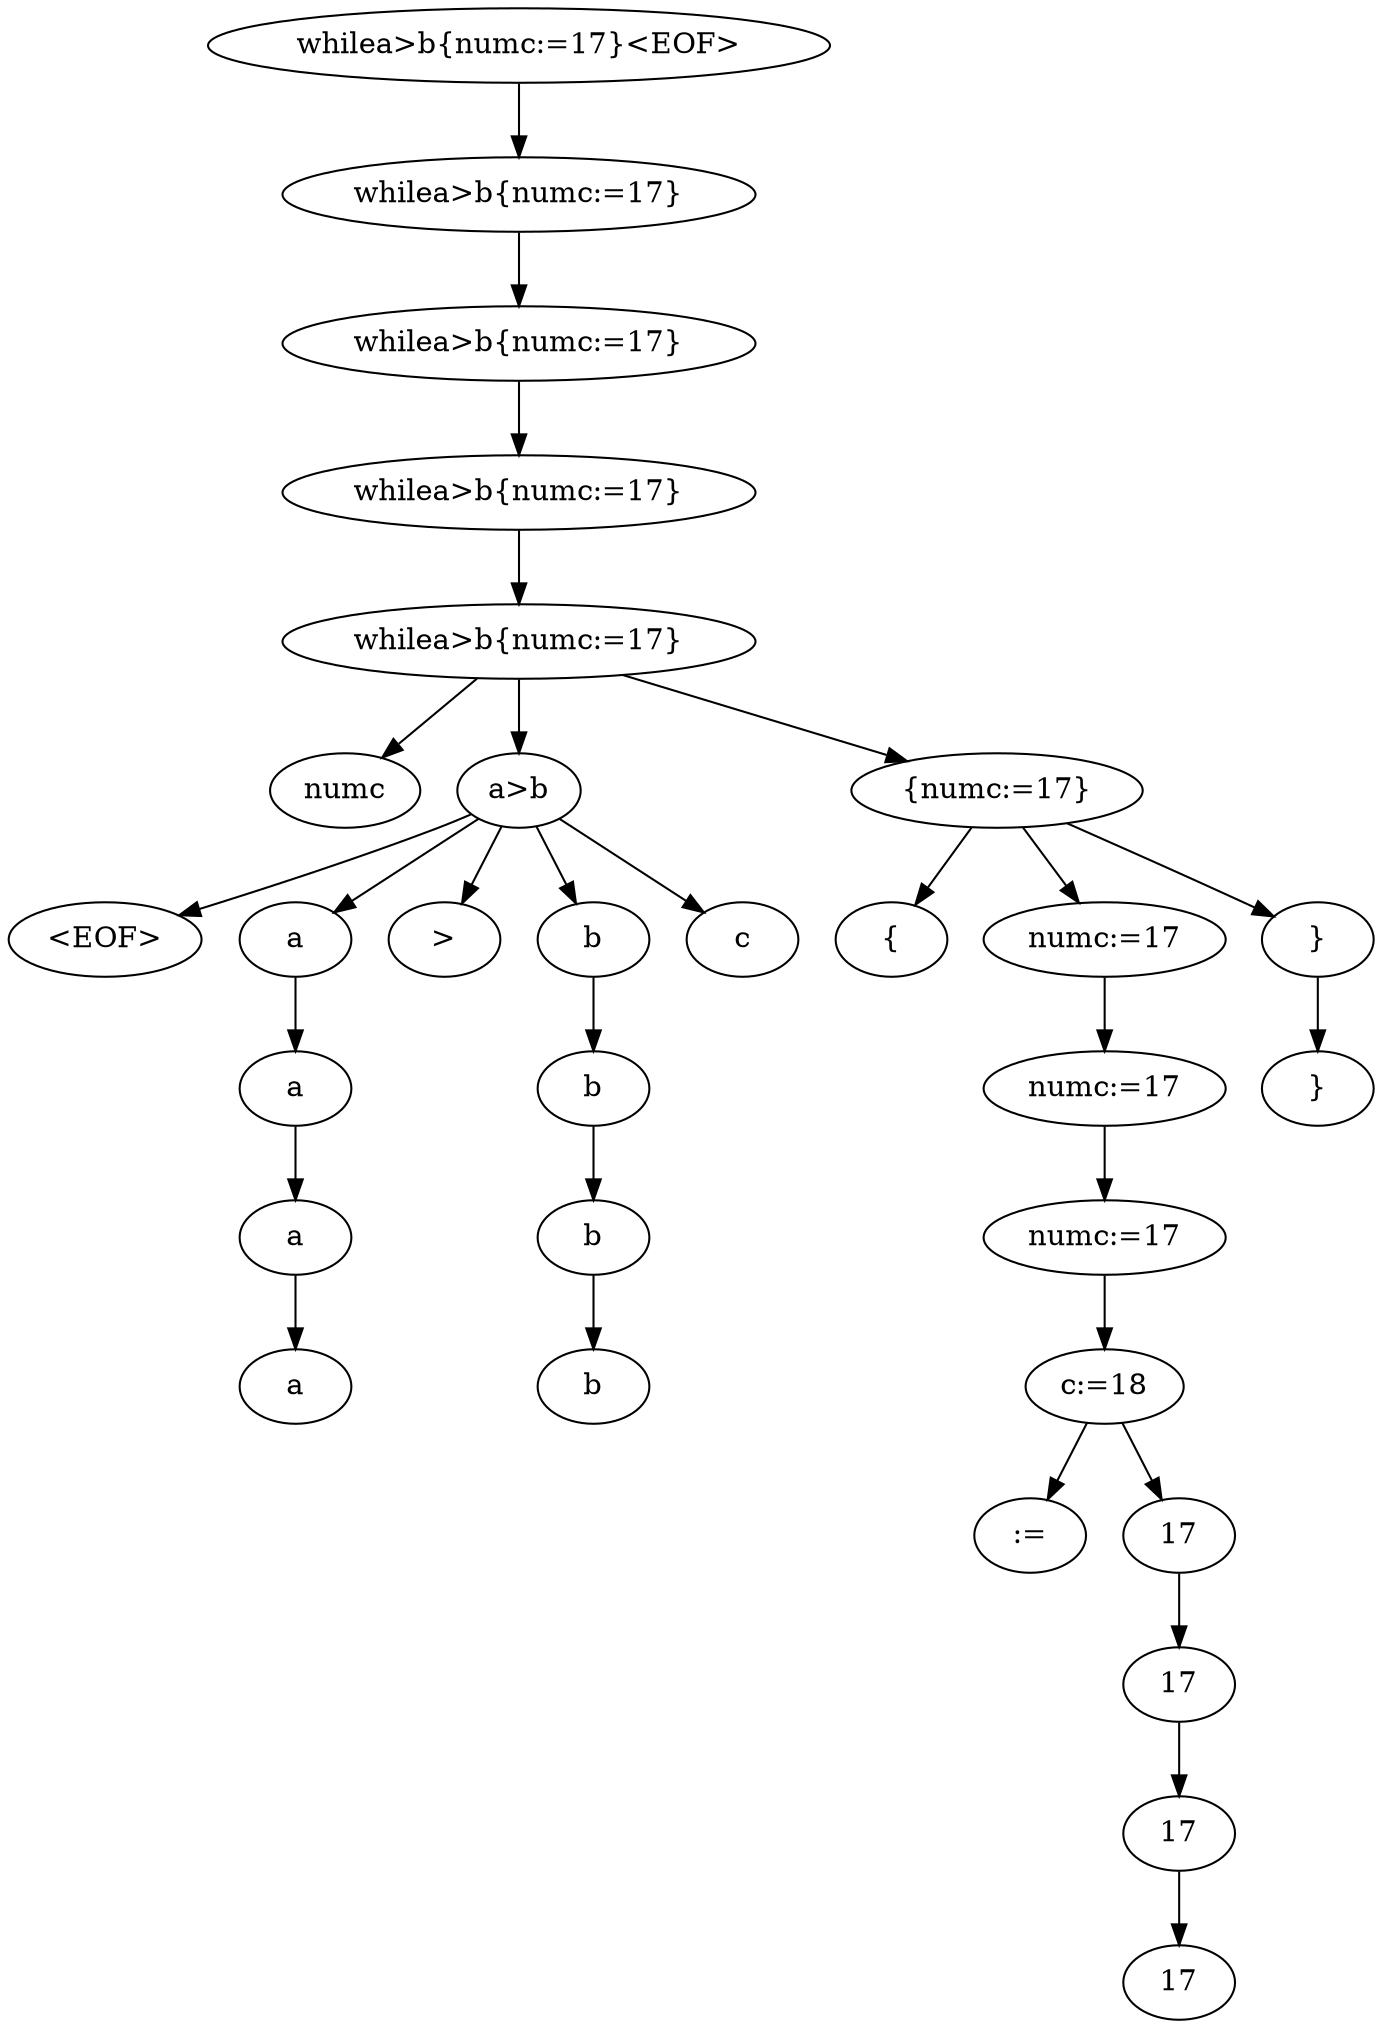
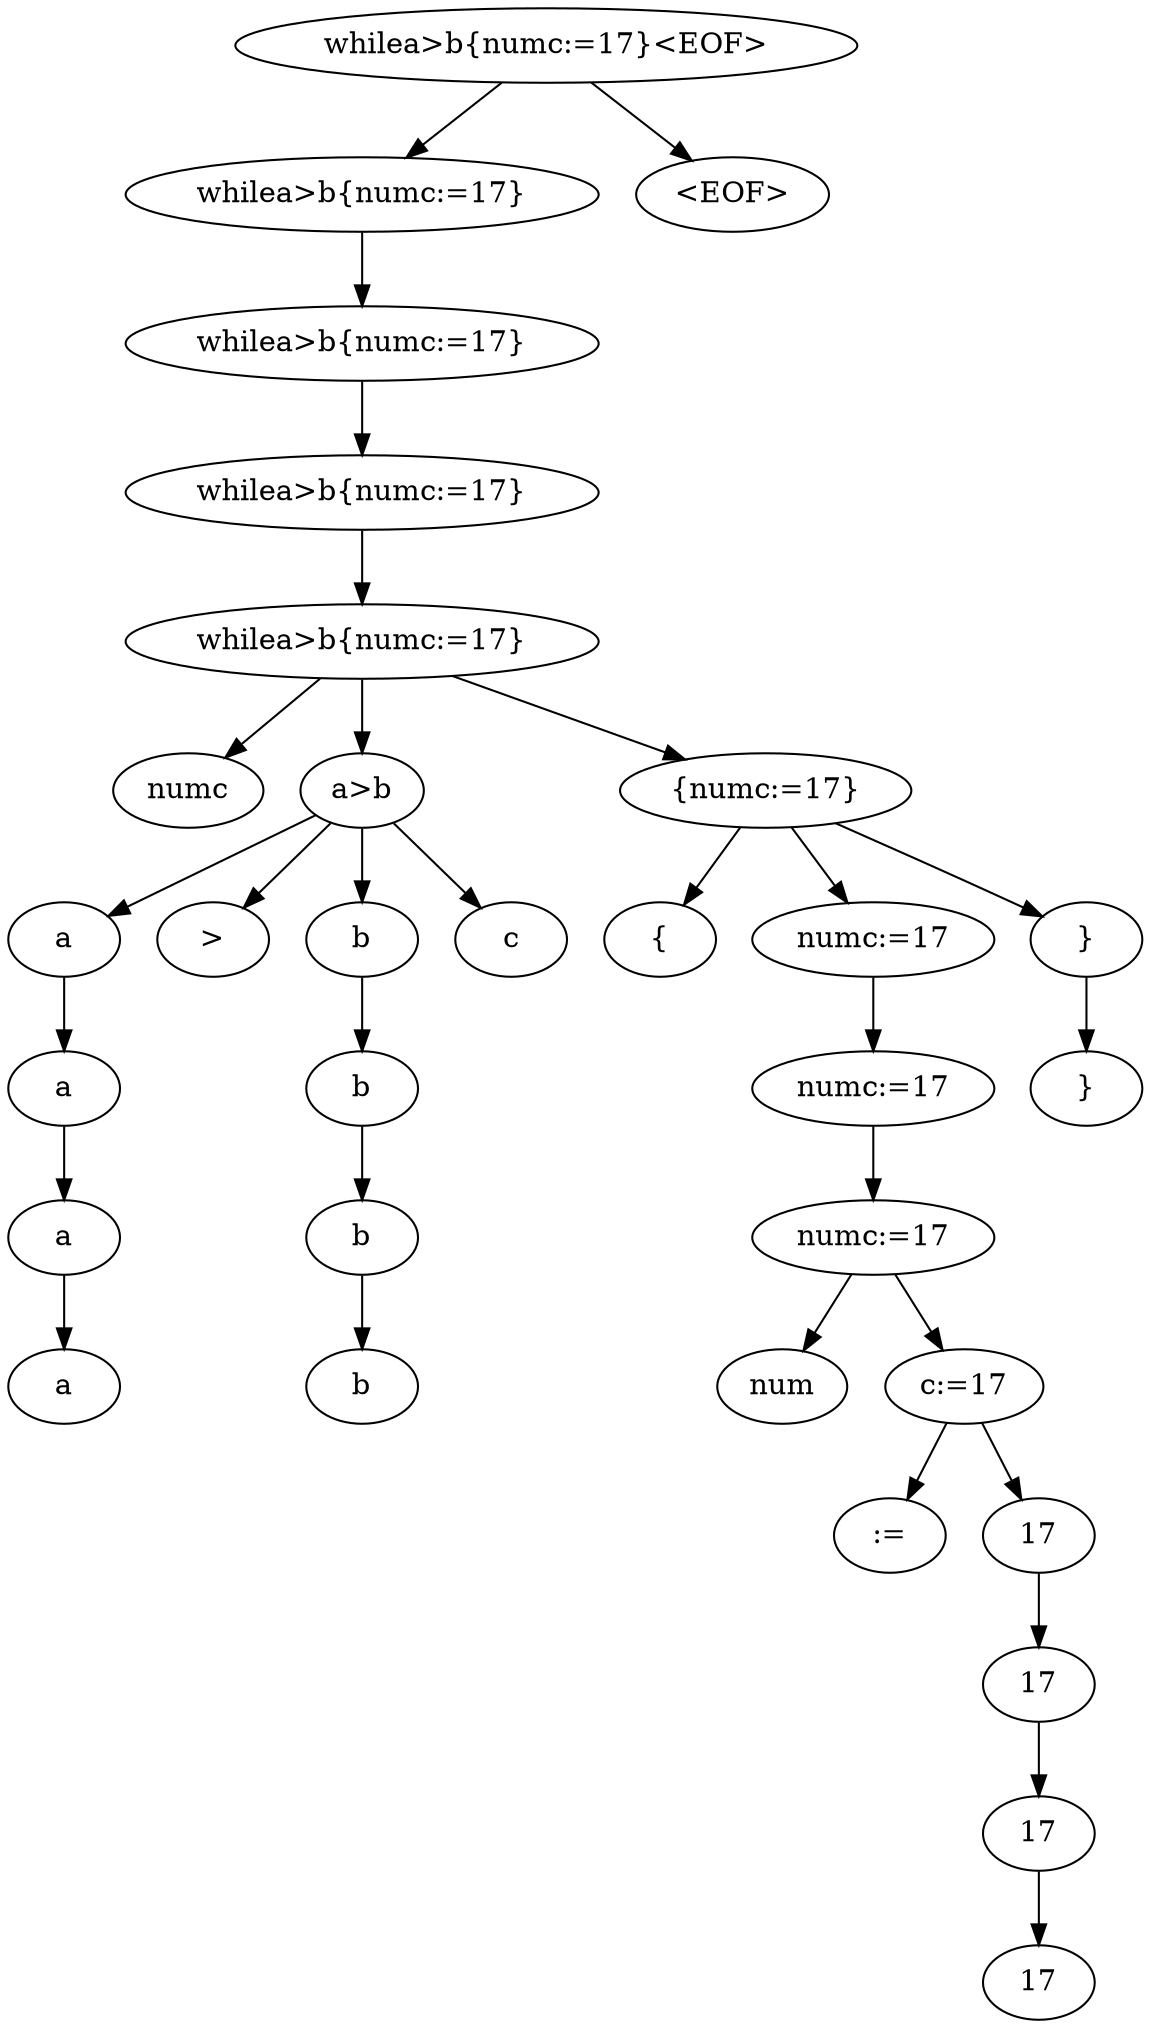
  digraph {
    n1 [label="whilea>b{numc:=17}<EOF>"]
    n2 [label="whilea>b{numc:=17}"]
    n3 [label="<EOF>"]
    n4 [label="whilea>b{numc:=17}"]
    n5 [label="whilea>b{numc:=17}"]
    n6 [label="whilea>b{numc:=17}"]
    n7 [label=numc]
    n8 [label="a>b"]
    n9 [label="{numc:=17}"]
    n10 [label=a]
    n11 [label=">"]
    n12 [label=b]
    n13 [label=c]
    n14 [label="{"]
    n15 [label="numc:=17"]
    n16 [label="}"]
    n17 [label=a]
    n18 [label=b]
    n19 [label=a]
    n20 [label=a]
    n21 [label=b]
    n22 [label=b]
    n23 [label="numc:=17"]
    n24 [label="}"]
    n25 [label="numc:=17"]
-   n27 [label="c:=18"]
+   n26 [label=num]
+   n27 [label="c:=17"]
    n28 [label=":="]
    n29 [label=17]
    n30 [label=17]
    n31 [label=17]
    n32 [label=17]
    n1 -> n2
-   n8 -> n3
+   n1 -> n3
    n2 -> n4
    n4 -> n5
    n5 -> n6
    n6 -> n7
    n6 -> n8
    n6 -> n9
    n8 -> n10
    n8 -> n11
    n8 -> n12
    n8 -> n13
    n9 -> n14
    n9 -> n15
    n9 -> n16
    n10 -> n17
    n12 -> n18
    n15 -> n23
    n16 -> n24
    n17 -> n19
    n18 -> n21
    n19 -> n20
    n21 -> n22
    n23 -> n25
+   n25 -> n26
    n25 -> n27
    n27 -> n28
    n27 -> n29
    n29 -> n30
    n30 -> n31
    n31 -> n32
  }
